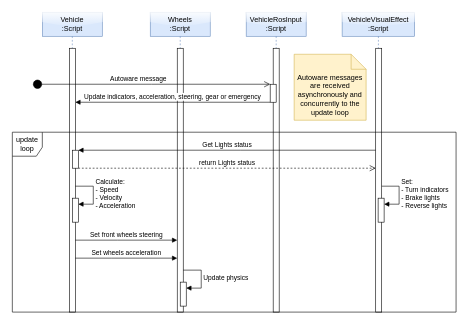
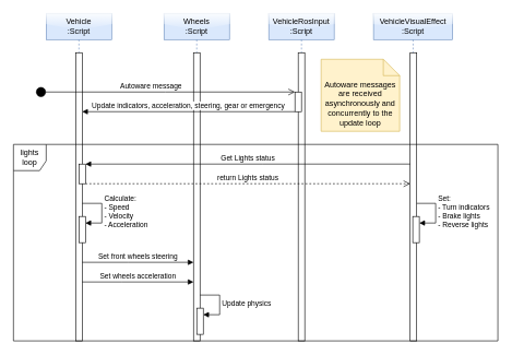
  <mxCell id="0" />
  <mxCell id="1" parent="0" />
  <mxCell id="2" value="&lt;div&gt;Vehicle&lt;/div&gt;&lt;div&gt;:Script&lt;br&gt;&lt;/div&gt;" style="shape=umlLifeline;perimeter=lifelinePerimeter;whiteSpace=wrap;html=1;container=0;dropTarget=0;collapsible=0;recursiveResize=0;outlineConnect=0;portConstraint=eastwest;newEdgeStyle={&quot;edgeStyle&quot;:&quot;elbowEdgeStyle&quot;,&quot;elbow&quot;:&quot;vertical&quot;,&quot;curved&quot;:0,&quot;rounded&quot;:0};fillColor=#dae8fc;strokeColor=#6c8ebf;glass=1;" parent="1" vertex="1"><mxGeometry x="70" width="100" height="500" as="geometry" y="20" /></mxCell>
  <mxCell id="3" value="" style="html=1;points=[];perimeter=orthogonalPerimeter;outlineConnect=0;targetShapes=umlLifeline;portConstraint=eastwest;newEdgeStyle={&quot;edgeStyle&quot;:&quot;elbowEdgeStyle&quot;,&quot;elbow&quot;:&quot;vertical&quot;,&quot;curved&quot;:0,&quot;rounded&quot;:0};" parent="2" vertex="1"><mxGeometry x="45" y="60" width="10" height="440" as="geometry" /></mxCell>
  <mxCell id="4" value="&lt;div&gt;VehicleRosInput&lt;/div&gt;&lt;div&gt;:Script&lt;br&gt;&lt;/div&gt;" style="shape=umlLifeline;perimeter=lifelinePerimeter;whiteSpace=wrap;html=1;container=0;dropTarget=0;collapsible=0;recursiveResize=0;outlineConnect=0;portConstraint=eastwest;newEdgeStyle={&quot;edgeStyle&quot;:&quot;elbowEdgeStyle&quot;,&quot;elbow&quot;:&quot;vertical&quot;,&quot;curved&quot;:0,&quot;rounded&quot;:0};fillColor=#dae8fc;strokeColor=#6c8ebf;glass=1;" parent="1" vertex="1"><mxGeometry x="410" width="100" height="500" as="geometry" y="20" /></mxCell>
  <mxCell id="5" value="" style="html=1;points=[];perimeter=orthogonalPerimeter;outlineConnect=0;targetShapes=umlLifeline;portConstraint=eastwest;newEdgeStyle={&quot;edgeStyle&quot;:&quot;elbowEdgeStyle&quot;,&quot;elbow&quot;:&quot;vertical&quot;,&quot;curved&quot;:0,&quot;rounded&quot;:0};" parent="4" vertex="1"><mxGeometry x="45" y="60" width="10" height="440" as="geometry" /></mxCell>
  <mxCell id="6" value="&lt;div&gt;Wheels&lt;/div&gt;:Script" style="shape=umlLifeline;perimeter=lifelinePerimeter;whiteSpace=wrap;html=1;container=1;dropTarget=0;collapsible=0;recursiveResize=0;outlineConnect=0;portConstraint=eastwest;newEdgeStyle={&quot;edgeStyle&quot;:&quot;elbowEdgeStyle&quot;,&quot;elbow&quot;:&quot;vertical&quot;,&quot;curved&quot;:0,&quot;rounded&quot;:0};fillColor=#dae8fc;strokeColor=#6c8ebf;glass=1;" parent="1" vertex="1"><mxGeometry x="250" width="100" height="500" as="geometry" y="20" /></mxCell>
  <mxCell id="7" value="" style="html=1;points=[];perimeter=orthogonalPerimeter;outlineConnect=0;targetShapes=umlLifeline;portConstraint=eastwest;newEdgeStyle={&quot;edgeStyle&quot;:&quot;elbowEdgeStyle&quot;,&quot;elbow&quot;:&quot;vertical&quot;,&quot;curved&quot;:0,&quot;rounded&quot;:0};" parent="6" vertex="1"><mxGeometry x="45" y="60" width="10" height="440" as="geometry" /></mxCell>
  <mxCell id="8" value="&lt;div&gt;VehicleVisualEffect&lt;/div&gt;&lt;div&gt;:Script&lt;br&gt;&lt;/div&gt;" style="shape=umlLifeline;perimeter=lifelinePerimeter;whiteSpace=wrap;html=1;container=1;dropTarget=0;collapsible=0;recursiveResize=0;outlineConnect=0;portConstraint=eastwest;newEdgeStyle={&quot;edgeStyle&quot;:&quot;elbowEdgeStyle&quot;,&quot;elbow&quot;:&quot;vertical&quot;,&quot;curved&quot;:0,&quot;rounded&quot;:0};fillColor=#dae8fc;strokeColor=#6c8ebf;glass=1;" parent="1" vertex="1"><mxGeometry x="570" width="121" height="500" as="geometry" y="20" /></mxCell>
  <mxCell id="9" value="" style="html=1;points=[];perimeter=orthogonalPerimeter;outlineConnect=0;targetShapes=umlLifeline;portConstraint=eastwest;newEdgeStyle={&quot;edgeStyle&quot;:&quot;elbowEdgeStyle&quot;,&quot;elbow&quot;:&quot;vertical&quot;,&quot;curved&quot;:0,&quot;rounded&quot;:0};" parent="8" vertex="1"><mxGeometry x="56" y="60" width="10" height="440" as="geometry" /></mxCell>
  <mxCell id="10" value="Update indicators, acceleration, steering, gear or emergency" style="html=1;verticalAlign=bottom;endArrow=block;edgeStyle=elbowEdgeStyle;elbow=vertical;curved=0;rounded=0;" parent="1" source="23" target="3" edge="1"><mxGeometry relative="1" as="geometry"><mxPoint x="40" y="170.14" as="sourcePoint" /><mxPoint x="120" y="150" as="targetPoint" /><Array as="points"><mxPoint x="300" y="170" /></Array></mxGeometry></mxCell>
  <mxCell id="11" value="Get Lights status" style="html=1;verticalAlign=bottom;endArrow=block;edgeStyle=elbowEdgeStyle;elbow=vertical;curved=0;rounded=0;" parent="1" source="9" target="14" edge="1"><mxGeometry relative="1" as="geometry"><mxPoint x="606" y="250" as="sourcePoint" /><Array as="points"><mxPoint x="400" y="250" /></Array></mxGeometry></mxCell>
  <mxCell id="12" value="return Lights status" style="html=1;verticalAlign=bottom;endArrow=open;dashed=1;endSize=8;edgeStyle=elbowEdgeStyle;elbow=vertical;curved=0;rounded=0;" parent="1" source="14" target="9" edge="1"><mxGeometry relative="1" as="geometry"><mxPoint x="606" y="280" as="targetPoint" /><Array as="points"><mxPoint x="330" y="280" /></Array></mxGeometry></mxCell>
- <mxCell id="13" value="update loop" style="shape=umlFrame;whiteSpace=wrap;html=1;pointerEvents=0;recursiveResize=0;container=1;collapsible=0;width=50;height=40;" parent="1" vertex="1"><mxGeometry x="20" y="220" width="740" height="300" as="geometry" /></mxCell>
+ <mxCell id="13" value="lights loop" style="shape=umlFrame;whiteSpace=wrap;html=1;pointerEvents=0;recursiveResize=0;container=1;collapsible=0;width=50;height=40;" parent="1" vertex="1"><mxGeometry x="20" y="220" width="740" height="300" as="geometry" /></mxCell>
  <mxCell id="14" value="" style="html=1;points=[];perimeter=orthogonalPerimeter;outlineConnect=0;targetShapes=umlLifeline;portConstraint=eastwest;newEdgeStyle={&quot;edgeStyle&quot;:&quot;elbowEdgeStyle&quot;,&quot;elbow&quot;:&quot;vertical&quot;,&quot;curved&quot;:0,&quot;rounded&quot;:0};" parent="13" vertex="1"><mxGeometry x="100" y="30" width="10" height="30" as="geometry" /></mxCell>
  <mxCell id="15" value="" style="html=1;points=[];perimeter=orthogonalPerimeter;outlineConnect=0;targetShapes=umlLifeline;portConstraint=eastwest;newEdgeStyle={&quot;edgeStyle&quot;:&quot;elbowEdgeStyle&quot;,&quot;elbow&quot;:&quot;vertical&quot;,&quot;curved&quot;:0,&quot;rounded&quot;:0};" parent="13" vertex="1"><mxGeometry x="610" y="110" width="10" height="40" as="geometry" /></mxCell>
  <mxCell id="16" value="" style="html=1;points=[];perimeter=orthogonalPerimeter;outlineConnect=0;targetShapes=umlLifeline;portConstraint=eastwest;newEdgeStyle={&quot;edgeStyle&quot;:&quot;elbowEdgeStyle&quot;,&quot;elbow&quot;:&quot;vertical&quot;,&quot;curved&quot;:0,&quot;rounded&quot;:0};" parent="13" vertex="1"><mxGeometry x="100" y="110" width="10" height="40" as="geometry" /></mxCell>
  <mxCell id="17" value="" style="html=1;points=[];perimeter=orthogonalPerimeter;outlineConnect=0;targetShapes=umlLifeline;portConstraint=eastwest;newEdgeStyle={&quot;edgeStyle&quot;:&quot;elbowEdgeStyle&quot;,&quot;elbow&quot;:&quot;vertical&quot;,&quot;curved&quot;:0,&quot;rounded&quot;:0};" parent="13" vertex="1"><mxGeometry x="280" y="250" width="10" height="40" as="geometry" /></mxCell>
  <mxCell id="18" value="Update physics" style="html=1;align=left;spacingLeft=2;endArrow=block;rounded=0;edgeStyle=orthogonalEdgeStyle;curved=0;rounded=0;" parent="13" target="17" edge="1"><mxGeometry relative="1" as="geometry"><mxPoint x="285" y="230" as="sourcePoint" /><Array as="points"><mxPoint x="315" y="260" /></Array></mxGeometry></mxCell>
  <mxCell id="19" value="Set front wheels steering" style="html=1;verticalAlign=bottom;endArrow=block;edgeStyle=elbowEdgeStyle;elbow=vertical;curved=0;rounded=0;" parent="1" target="7" edge="1"><mxGeometry width="80" relative="1" as="geometry"><mxPoint x="125" y="400" as="sourcePoint" /><mxPoint x="275" y="400" as="targetPoint" /><Array as="points"><mxPoint x="195" y="400" /></Array></mxGeometry></mxCell>
  <mxCell id="20" value="&lt;div&gt;Set wheels acceleration&lt;/div&gt;" style="html=1;verticalAlign=bottom;endArrow=block;edgeStyle=elbowEdgeStyle;elbow=vertical;curved=0;rounded=0;" parent="1" target="7" edge="1"><mxGeometry relative="1" as="geometry"><mxPoint x="125" y="430" as="sourcePoint" /><mxPoint x="275" y="430" as="targetPoint" /><Array as="points"><mxPoint x="185" y="430" /></Array></mxGeometry></mxCell>
  <mxCell id="21" value="&lt;div&gt;Set:&lt;/div&gt;&lt;div&gt;- Turn indicators&lt;/div&gt;&lt;div&gt;- Brake lights&lt;/div&gt;&lt;div&gt;- Reverse lights&lt;br&gt;&lt;/div&gt;" style="html=1;align=left;spacingLeft=2;endArrow=block;rounded=0;edgeStyle=orthogonalEdgeStyle;curved=0;rounded=0;" parent="1" source="9" target="15" edge="1"><mxGeometry relative="1" as="geometry"><mxPoint x="635" y="310" as="sourcePoint" /><Array as="points"><mxPoint x="665" y="310" /><mxPoint x="665" y="340" /></Array><mxPoint as="offset" /></mxGeometry></mxCell>
  <mxCell id="22" value="&lt;div&gt;Calculate:&lt;/div&gt;&lt;div&gt;- Speed&lt;/div&gt;&lt;div&gt;- Velocity&lt;/div&gt;&lt;div&gt;- Acceleration&lt;/div&gt;" style="html=1;align=left;spacingLeft=2;endArrow=block;rounded=0;edgeStyle=orthogonalEdgeStyle;curved=0;rounded=0;" parent="1" source="3" target="16" edge="1"><mxGeometry relative="1" as="geometry"><mxPoint x="125" y="310" as="sourcePoint" /><Array as="points"><mxPoint x="155" y="310" /><mxPoint x="155" y="340" /></Array></mxGeometry></mxCell>
  <mxCell id="23" value="" style="html=1;points=[];perimeter=orthogonalPerimeter;outlineConnect=0;targetShapes=umlLifeline;portConstraint=eastwest;newEdgeStyle={&quot;edgeStyle&quot;:&quot;elbowEdgeStyle&quot;,&quot;elbow&quot;:&quot;vertical&quot;,&quot;curved&quot;:0,&quot;rounded&quot;:0};" parent="1" vertex="1"><mxGeometry x="450" y="140" width="10" height="30" as="geometry" /></mxCell>
  <mxCell id="24" value="Autoware message" style="html=1;verticalAlign=bottom;startArrow=circle;startFill=1;endArrow=open;startSize=6;endSize=8;edgeStyle=elbowEdgeStyle;elbow=vertical;curved=0;rounded=0;" parent="1" edge="1"><mxGeometry x="-0.111" width="80" relative="1" as="geometry"><mxPoint x="54" y="140" as="sourcePoint" /><mxPoint x="450" y="140" as="targetPoint" /><mxPoint as="offset" /></mxGeometry></mxCell>
  <mxCell id="25" value="Autoware messages are received asynchronously and concurrently to the update loop" style="shape=note2;boundedLbl=1;whiteSpace=wrap;html=1;size=25;verticalAlign=top;align=center;fillColor=#fff2cc;strokeColor=#d6b656;" vertex="1" parent="1"><mxGeometry x="490" y="90" width="120" height="110" as="geometry" /></mxCell>
